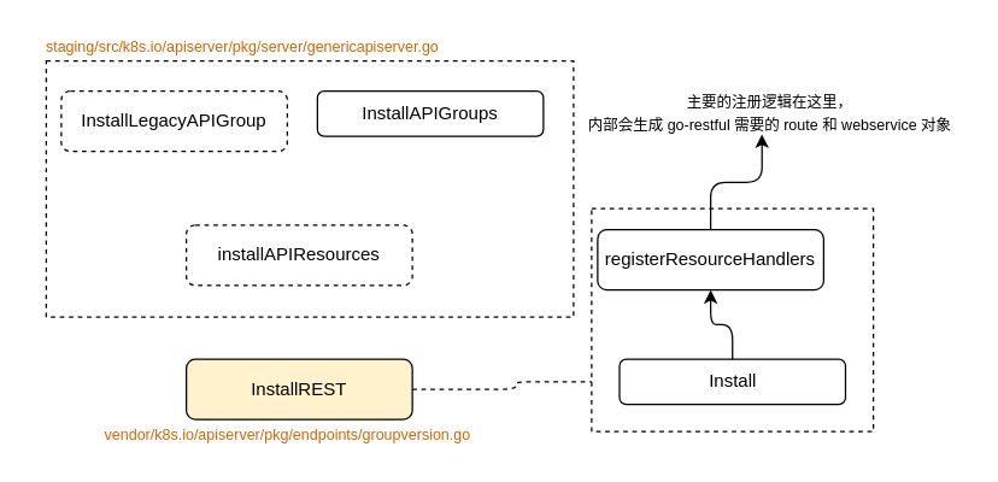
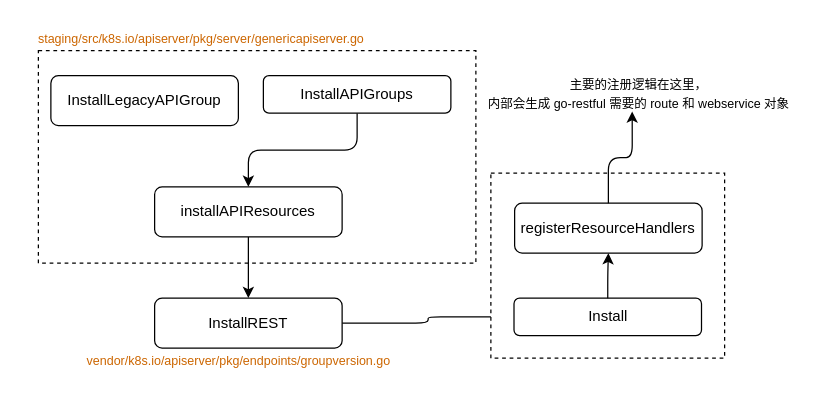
  <mxCell id="0" />
  <mxCell id="1" parent="0" />
  <mxCell id="2" value="" style="whiteSpace=wrap;html=1;dashed=1;sketch=0;" vertex="1" parent="1"><mxGeometry x="30" width="350" height="170" as="geometry" y="40" /></mxCell>
- <mxCell id="3" value="InstallLegacyAPIGroup" style="rounded=1;whiteSpace=wrap;html=1;fontSize=12;glass=0;strokeWidth=1;shadow=0;dashed=1;" vertex="1" parent="1"><mxGeometry x="40" y="60" width="150" height="40" as="geometry" /></mxCell>
- <mxCell id="4" style="edgeStyle=orthogonalEdgeStyle;html=1;entryX=0;entryY=0.5;entryDx=0;entryDy=0;dashed=1;" edge="1" parent="1" source="5" target="12"><mxGeometry relative="1" as="geometry" /></mxCell>
- <mxCell id="5" value="InstallREST" style="rounded=1;whiteSpace=wrap;html=1;fontSize=12;glass=0;strokeWidth=1;shadow=0;fillColor=#fff2cc;" vertex="1" parent="1"><mxGeometry x="123" y="238" width="150" height="40" as="geometry" /></mxCell>
+ <mxCell id="3" value="InstallLegacyAPIGroup" style="rounded=1;whiteSpace=wrap;html=1;fontSize=12;glass=0;strokeWidth=1;shadow=0;" vertex="1" parent="1"><mxGeometry x="40" y="60" width="150" height="40" as="geometry" /></mxCell>
+ <mxCell id="4" style="edgeStyle=orthogonalEdgeStyle;html=1;entryX=0;entryY=0.5;entryDx=0;entryDy=0;" edge="1" parent="1" source="5" target="12"><mxGeometry relative="1" as="geometry" /></mxCell>
+ <mxCell id="5" value="InstallREST" style="rounded=1;whiteSpace=wrap;html=1;fontSize=12;glass=0;strokeWidth=1;shadow=0;" vertex="1" parent="1"><mxGeometry x="123" y="238" width="150" height="40" as="geometry" /></mxCell>
+ <mxCell id="6" style="edgeStyle=orthogonalEdgeStyle;html=1;entryX=0.5;entryY=0;entryDx=0;entryDy=0;" edge="1" parent="1" source="7" target="9"><mxGeometry relative="1" as="geometry" /></mxCell>
  <mxCell id="7" value="InstallAPIGroups" style="rounded=1;whiteSpace=wrap;html=1;fontSize=12;glass=0;strokeWidth=1;shadow=0;" vertex="1" parent="1"><mxGeometry x="210" y="60" width="150" height="30" as="geometry" /></mxCell>
- <mxCell id="9" value="installAPIResources" style="rounded=1;whiteSpace=wrap;html=1;fontSize=12;glass=0;strokeWidth=1;shadow=0;dashed=1;" vertex="1" parent="1"><mxGeometry x="123" y="149" width="150" height="40" as="geometry" /></mxCell>
+ <mxCell id="8" style="edgeStyle=orthogonalEdgeStyle;html=1;" edge="1" parent="1" source="9" target="5"><mxGeometry relative="1" as="geometry" /></mxCell>
+ <mxCell id="9" value="installAPIResources" style="rounded=1;whiteSpace=wrap;html=1;fontSize=12;glass=0;strokeWidth=1;shadow=0;" vertex="1" parent="1"><mxGeometry x="123" y="149" width="150" height="40" as="geometry" /></mxCell>
  <mxCell id="10" value="" style="group" vertex="1" connectable="0" parent="1"><mxGeometry x="392" y="138" width="187" height="148" as="geometry" /></mxCell>
  <mxCell id="11" value="" style="whiteSpace=wrap;html=1;sketch=0;dashed=1;container=0;movable=1;resizable=1;rotatable=1;deletable=1;editable=1;connectable=1;" vertex="1" parent="10"><mxGeometry width="187" height="148" as="geometry" /></mxCell>
  <mxCell id="12" value="Install" style="rounded=1;whiteSpace=wrap;html=1;fontSize=12;glass=0;strokeWidth=1;shadow=0;container=0;" vertex="1" parent="10"><mxGeometry x="18.5" y="100" width="150" height="30" as="geometry" /></mxCell>
- <mxCell id="13" value="registerResourceHandlers" style="rounded=1;whiteSpace=wrap;html=1;fontSize=12;glass=0;strokeWidth=1;shadow=0;container=0;" vertex="1" parent="10"><mxGeometry x="4" y="14" width="150" height="40" as="geometry" /></mxCell>
+ <mxCell id="13" value="registerResourceHandlers" style="rounded=1;whiteSpace=wrap;html=1;fontSize=12;glass=0;strokeWidth=1;shadow=0;container=0;" vertex="1" parent="10"><mxGeometry x="19" y="24" width="150" height="40" as="geometry" /></mxCell>
  <mxCell id="14" style="edgeStyle=orthogonalEdgeStyle;html=1;entryX=0.5;entryY=1;entryDx=0;entryDy=0;" edge="1" parent="10" source="12" target="13"><mxGeometry relative="1" as="geometry" /></mxCell>
  <mxCell id="15" value="&lt;font style=&quot;font-size: 10px&quot;&gt;主要的注册逻辑在这里，&lt;br&gt;内部会生成 go-restful 需要的 route 和 webservice 对象&lt;/font&gt;" style="text;html=1;resizable=0;autosize=1;align=center;verticalAlign=middle;points=[];fillColor=none;strokeColor=none;rounded=0;dashed=1;sketch=0;" vertex="1" parent="1"><mxGeometry x="380" y="59" width="260" height="30" as="geometry" /></mxCell>
  <mxCell id="16" style="edgeStyle=orthogonalEdgeStyle;html=1;entryX=0.481;entryY=0.991;entryDx=0;entryDy=0;entryPerimeter=0;fontSize=10;" edge="1" parent="1" source="13" target="15"><mxGeometry relative="1" as="geometry" /></mxCell>
  <mxCell id="17" value="staging/src/k8s.io/apiserver/pkg/server/genericapiserver.go" style="text;html=1;resizable=0;autosize=1;align=center;verticalAlign=middle;points=[];fillColor=none;strokeColor=none;rounded=0;dashed=1;sketch=0;fontSize=10;fontColor=#CC6600;" vertex="1" parent="1"><mxGeometry x="20" y="20" width="280" height="20" as="geometry" /></mxCell>
  <mxCell id="18" value="vendor/k8s.io/apiserver/pkg/endpoints/groupversion.go" style="text;html=1;resizable=0;autosize=1;align=center;verticalAlign=middle;points=[];fillColor=none;strokeColor=none;rounded=0;dashed=1;sketch=0;fontSize=10;fontColor=#CC6600;" vertex="1" parent="1"><mxGeometry y="278" width="260" height="20" as="geometry" x="60" /></mxCell>
